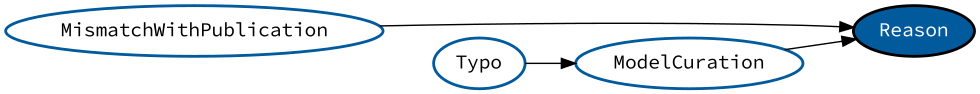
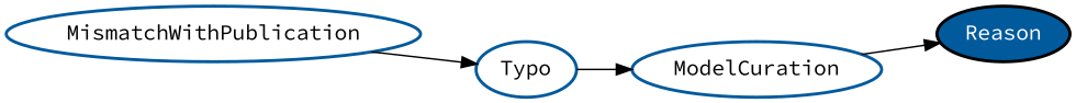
  digraph {
    fontname="Source Code Pro"
    rankdir=LR
    node [color="#005A9C" fontname="Source Code Pro" style=bold]
    edge [fontname="Source Code Pro"]
    n1 [color="#000000" fillcolor="#005A9C" fontcolor="#ffffff" label=Reason style="filled,bold"]
    Typo
    ModelCuration
    MismatchWithPublication
    Typo -> ModelCuration
    ModelCuration -> n1
-   MismatchWithPublication -> n1
+   MismatchWithPublication -> Typo
  }
